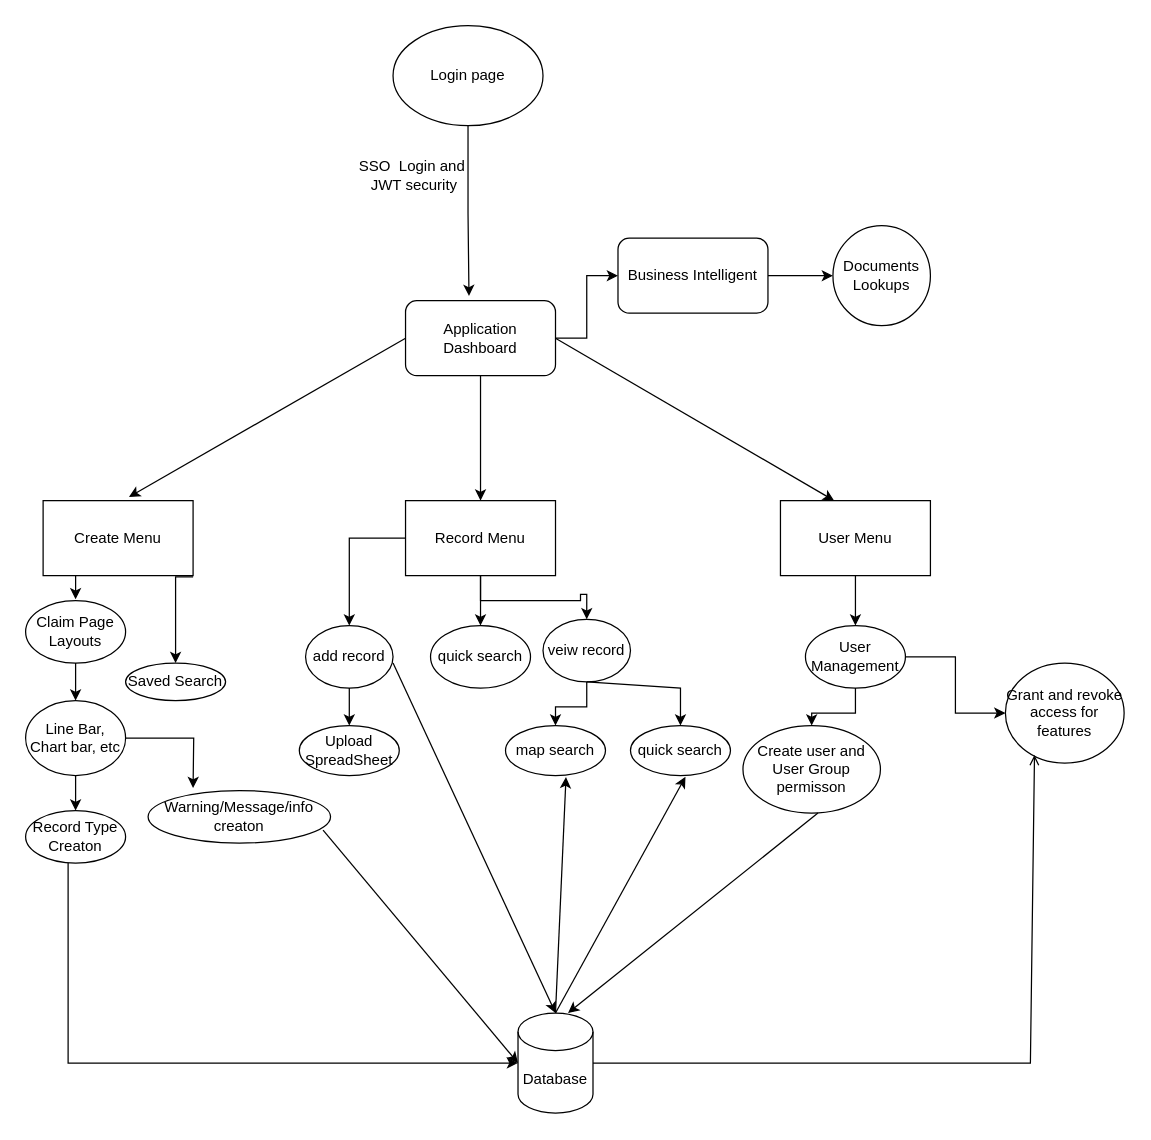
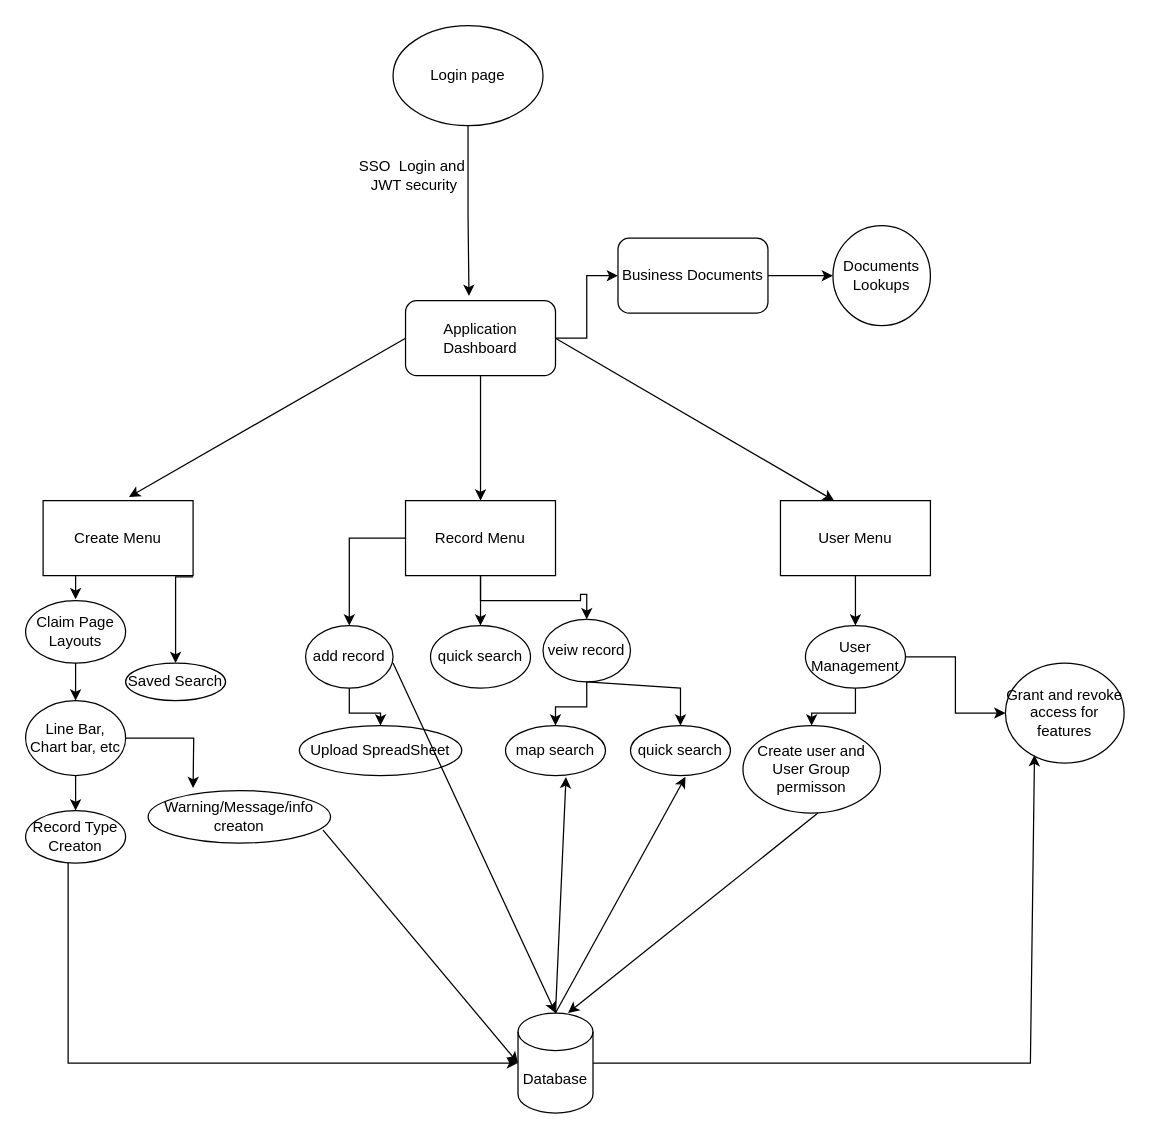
  <mxCell id="0" />
  <mxCell id="1" parent="0" />
  <mxCell id="2" value="" style="edgeStyle=orthogonalEdgeStyle;rounded=0;orthogonalLoop=1;jettySize=auto;html=1;entryX=0.423;entryY=-0.063;entryDx=0;entryDy=0;entryPerimeter=0;" parent="1" source="3" target="6" edge="1"><mxGeometry relative="1" as="geometry"><mxPoint x="374" y="180" as="targetPoint" /></mxGeometry></mxCell>
  <mxCell id="3" value="Login page" style="ellipse;whiteSpace=wrap;html=1;" parent="1" vertex="1"><mxGeometry x="314" y="20" width="120" height="80" as="geometry" /></mxCell>
  <mxCell id="4" value="" style="edgeStyle=orthogonalEdgeStyle;rounded=0;orthogonalLoop=1;jettySize=auto;html=1;" parent="1" source="6" target="15" edge="1"><mxGeometry relative="1" as="geometry" /></mxCell>
  <mxCell id="5" value="" style="edgeStyle=orthogonalEdgeStyle;rounded=0;orthogonalLoop=1;jettySize=auto;html=1;" parent="1" source="6" target="40" edge="1"><mxGeometry relative="1" as="geometry" /></mxCell>
  <mxCell id="6" value="Application Dashboard" style="rounded=1;whiteSpace=wrap;html=1;" parent="1" vertex="1"><mxGeometry x="324" y="240" width="120" height="60" as="geometry" /></mxCell>
  <mxCell id="7" value="" style="edgeStyle=orthogonalEdgeStyle;rounded=0;orthogonalLoop=1;jettySize=auto;html=1;" parent="1" edge="1"><mxGeometry relative="1" as="geometry"><mxPoint x="60" y="459" as="sourcePoint" /><mxPoint x="60" y="479" as="targetPoint" /></mxGeometry></mxCell>
  <mxCell id="8" value="" style="edgeStyle=orthogonalEdgeStyle;rounded=0;orthogonalLoop=1;jettySize=auto;html=1;" parent="1" target="31" edge="1"><mxGeometry relative="1" as="geometry"><mxPoint x="154" y="461" as="sourcePoint" /><mxPoint x="134" y="520" as="targetPoint" /><Array as="points"><mxPoint x="140" y="461" /></Array></mxGeometry></mxCell>
  <mxCell id="9" value="Create Menu" style="rounded=0;whiteSpace=wrap;html=1;" parent="1" vertex="1"><mxGeometry x="34" y="400" width="120" height="60" as="geometry" /></mxCell>
  <mxCell id="10" value="" style="edgeStyle=orthogonalEdgeStyle;rounded=0;orthogonalLoop=1;jettySize=auto;html=1;" parent="1" source="11" target="35" edge="1"><mxGeometry relative="1" as="geometry" /></mxCell>
  <mxCell id="11" value="User Menu" style="rounded=0;whiteSpace=wrap;html=1;" parent="1" vertex="1"><mxGeometry x="624" y="400" width="120" height="60" as="geometry" /></mxCell>
  <mxCell id="12" value="" style="edgeStyle=orthogonalEdgeStyle;rounded=0;orthogonalLoop=1;jettySize=auto;html=1;" parent="1" source="15" target="23" edge="1"><mxGeometry relative="1" as="geometry" /></mxCell>
  <mxCell id="13" value="" style="edgeStyle=orthogonalEdgeStyle;rounded=0;orthogonalLoop=1;jettySize=auto;html=1;" parent="1" source="15" target="25" edge="1"><mxGeometry relative="1" as="geometry" /></mxCell>
  <mxCell id="14" value="" style="edgeStyle=orthogonalEdgeStyle;rounded=0;orthogonalLoop=1;jettySize=auto;html=1;" parent="1" source="15" target="26" edge="1"><mxGeometry relative="1" as="geometry" /></mxCell>
  <mxCell id="15" value="Record Menu" style="rounded=0;whiteSpace=wrap;html=1;" parent="1" vertex="1"><mxGeometry x="324" y="400" width="120" height="60" as="geometry" /></mxCell>
  <mxCell id="16" value="" style="endArrow=classic;html=1;rounded=0;entryX=0.573;entryY=-0.05;entryDx=0;entryDy=0;entryPerimeter=0;exitX=0;exitY=0.5;exitDx=0;exitDy=0;" parent="1" source="6" target="9" edge="1"><mxGeometry width="50" height="50" relative="1" as="geometry"><mxPoint x="224" y="360" as="sourcePoint" /><mxPoint x="274" y="310" as="targetPoint" /></mxGeometry></mxCell>
  <mxCell id="17" value="" style="edgeStyle=orthogonalEdgeStyle;rounded=0;orthogonalLoop=1;jettySize=auto;html=1;" parent="1" source="18" target="21" edge="1"><mxGeometry relative="1" as="geometry" /></mxCell>
  <mxCell id="18" value="Claim Page Layouts" style="ellipse;whiteSpace=wrap;html=1;rounded=0;" parent="1" vertex="1"><mxGeometry x="20" y="480" width="80" height="50" as="geometry" /></mxCell>
  <mxCell id="19" value="" style="edgeStyle=orthogonalEdgeStyle;rounded=0;orthogonalLoop=1;jettySize=auto;html=1;" parent="1" source="21" target="42" edge="1"><mxGeometry relative="1" as="geometry" /></mxCell>
  <mxCell id="20" style="edgeStyle=orthogonalEdgeStyle;rounded=0;orthogonalLoop=1;jettySize=auto;html=1;" parent="1" source="21" edge="1"><mxGeometry relative="1" as="geometry"><mxPoint x="154" y="630" as="targetPoint" /></mxGeometry></mxCell>
  <mxCell id="21" value="Line Bar, Chart bar, etc" style="ellipse;whiteSpace=wrap;html=1;rounded=0;" parent="1" vertex="1"><mxGeometry x="20" y="560" width="80" height="60" as="geometry" /></mxCell>
  <mxCell id="22" value="" style="edgeStyle=orthogonalEdgeStyle;rounded=0;orthogonalLoop=1;jettySize=auto;html=1;" parent="1" source="23" target="27" edge="1"><mxGeometry relative="1" as="geometry" /></mxCell>
  <mxCell id="23" value="add record" style="ellipse;whiteSpace=wrap;html=1;rounded=0;" parent="1" vertex="1"><mxGeometry x="244" y="500" width="70" height="50" as="geometry" /></mxCell>
  <mxCell id="24" value="" style="edgeStyle=orthogonalEdgeStyle;rounded=0;orthogonalLoop=1;jettySize=auto;html=1;" parent="1" source="25" target="28" edge="1"><mxGeometry relative="1" as="geometry" /></mxCell>
  <mxCell id="25" value="veiw record" style="ellipse;whiteSpace=wrap;html=1;rounded=0;" parent="1" vertex="1"><mxGeometry x="434" y="495" width="70" height="50" as="geometry" /></mxCell>
  <mxCell id="26" value="quick search" style="ellipse;whiteSpace=wrap;html=1;rounded=0;" parent="1" vertex="1"><mxGeometry x="344" y="500" width="80" height="50" as="geometry" /></mxCell>
- <mxCell id="27" value="Upload SpreadSheet&lt;br&gt;" style="ellipse;whiteSpace=wrap;html=1;rounded=0;" parent="1" vertex="1"><mxGeometry x="239" y="580" width="80" height="40" as="geometry" /></mxCell>
+ <mxCell id="27" value="Upload SpreadSheet&lt;br&gt;" style="ellipse;whiteSpace=wrap;html=1;rounded=0;" parent="1" vertex="1"><mxGeometry x="239" y="580" width="130" height="40" as="geometry" /></mxCell>
  <mxCell id="28" value="map search" style="ellipse;whiteSpace=wrap;html=1;rounded=0;" parent="1" vertex="1"><mxGeometry x="404" y="580" width="80" height="40" as="geometry" /></mxCell>
  <mxCell id="29" value="quick search" style="ellipse;whiteSpace=wrap;html=1;rounded=0;" parent="1" vertex="1"><mxGeometry x="504" y="580" width="80" height="40" as="geometry" /></mxCell>
  <mxCell id="30" value="" style="endArrow=classic;html=1;rounded=0;entryX=0.5;entryY=0;entryDx=0;entryDy=0;exitX=0.5;exitY=1;exitDx=0;exitDy=0;" parent="1" source="25" target="29" edge="1"><mxGeometry width="50" height="50" relative="1" as="geometry"><mxPoint x="504" y="550" as="sourcePoint" /><mxPoint x="544" y="550" as="targetPoint" /><Array as="points"><mxPoint x="544" y="550" /></Array></mxGeometry></mxCell>
  <mxCell id="31" value="Saved Search" style="ellipse;whiteSpace=wrap;html=1;" parent="1" vertex="1"><mxGeometry x="100" y="530" width="80" height="30" as="geometry" /></mxCell>
  <mxCell id="32" value="SSO&amp;nbsp; Login and&lt;br&gt;&amp;nbsp;JWT security" style="text;html=1;align=center;verticalAlign=middle;resizable=0;points=[];autosize=1;strokeColor=none;fillColor=none;" parent="1" vertex="1"><mxGeometry x="274" y="120" width="110" height="40" as="geometry" /></mxCell>
  <mxCell id="33" value="" style="edgeStyle=orthogonalEdgeStyle;rounded=0;orthogonalLoop=1;jettySize=auto;html=1;" parent="1" source="35" target="36" edge="1"><mxGeometry relative="1" as="geometry" /></mxCell>
  <mxCell id="34" value="" style="edgeStyle=orthogonalEdgeStyle;rounded=0;orthogonalLoop=1;jettySize=auto;html=1;" parent="1" source="35" target="37" edge="1"><mxGeometry relative="1" as="geometry" /></mxCell>
  <mxCell id="35" value="User Management" style="ellipse;whiteSpace=wrap;html=1;rounded=0;" parent="1" vertex="1"><mxGeometry x="644" y="500" width="80" height="50" as="geometry" /></mxCell>
  <mxCell id="36" value="Create user and User Group permisson" style="ellipse;whiteSpace=wrap;html=1;rounded=0;" parent="1" vertex="1"><mxGeometry x="594" y="580" width="110" height="70" as="geometry" /></mxCell>
  <mxCell id="37" value="Grant and revoke access for features" style="ellipse;whiteSpace=wrap;html=1;rounded=0;" parent="1" vertex="1"><mxGeometry x="804" y="530" width="95" height="80" as="geometry" /></mxCell>
  <mxCell id="38" value="" style="endArrow=classic;html=1;rounded=0;entryX=0.573;entryY=-0.05;entryDx=0;entryDy=0;entryPerimeter=0;exitX=1;exitY=0.5;exitDx=0;exitDy=0;" parent="1" source="6" edge="1"><mxGeometry width="50" height="50" relative="1" as="geometry"><mxPoint x="884" y="295" as="sourcePoint" /><mxPoint x="667" y="400" as="targetPoint" /></mxGeometry></mxCell>
  <mxCell id="39" value="" style="edgeStyle=orthogonalEdgeStyle;rounded=0;orthogonalLoop=1;jettySize=auto;html=1;" parent="1" source="40" target="41" edge="1"><mxGeometry relative="1" as="geometry" /></mxCell>
- <mxCell id="40" value="Business Intelligent" style="rounded=1;whiteSpace=wrap;html=1;" parent="1" vertex="1"><mxGeometry x="494" y="190" width="120" height="60" as="geometry" /></mxCell>
+ <mxCell id="40" value="Business Documents" style="rounded=1;whiteSpace=wrap;html=1;" parent="1" vertex="1"><mxGeometry x="494" y="190" width="120" height="60" as="geometry" /></mxCell>
  <mxCell id="41" value="Documents Lookups" style="ellipse;whiteSpace=wrap;html=1;rounded=1;" parent="1" vertex="1"><mxGeometry x="666" y="180" width="78" height="80" as="geometry" /></mxCell>
  <mxCell id="42" value="Record Type Creaton" style="ellipse;whiteSpace=wrap;html=1;rounded=0;" parent="1" vertex="1"><mxGeometry x="20" y="648" width="80" height="42" as="geometry" /></mxCell>
  <mxCell id="43" value="Warning/Message/info creaton" style="ellipse;whiteSpace=wrap;html=1;rounded=0;" parent="1" vertex="1"><mxGeometry x="118" y="632" width="146" height="42" as="geometry" /></mxCell>
  <mxCell id="44" value="Database" style="shape=cylinder3;whiteSpace=wrap;html=1;boundedLbl=1;backgroundOutline=1;size=15;" vertex="1" parent="1"><mxGeometry x="414" y="810" width="60" height="80" as="geometry" /></mxCell>
  <mxCell id="45" value="" style="endArrow=classic;html=1;rounded=0;entryX=0;entryY=0.5;entryDx=0;entryDy=0;entryPerimeter=0;" edge="1" parent="1" target="44"><mxGeometry width="50" height="50" relative="1" as="geometry"><mxPoint x="54" y="690" as="sourcePoint" /><mxPoint x="100" y="830" as="targetPoint" /><Array as="points"><mxPoint x="54" y="850" /></Array></mxGeometry></mxCell>
  <mxCell id="46" value="" style="endArrow=classic;html=1;rounded=0;entryX=0.5;entryY=0;entryDx=0;entryDy=0;entryPerimeter=0;" edge="1" parent="1" target="44"><mxGeometry width="50" height="50" relative="1" as="geometry"><mxPoint x="314" y="530" as="sourcePoint" /><mxPoint x="364" y="480" as="targetPoint" /></mxGeometry></mxCell>
  <mxCell id="47" value="" style="endArrow=classic;html=1;rounded=0;entryX=0.605;entryY=1.03;entryDx=0;entryDy=0;entryPerimeter=0;" edge="1" parent="1" target="28"><mxGeometry width="50" height="50" relative="1" as="geometry"><mxPoint x="444" y="810" as="sourcePoint" /><mxPoint x="494" y="760" as="targetPoint" /></mxGeometry></mxCell>
  <mxCell id="48" value="" style="endArrow=classic;html=1;rounded=0;entryX=0.605;entryY=1.03;entryDx=0;entryDy=0;entryPerimeter=0;" edge="1" parent="1"><mxGeometry width="50" height="50" relative="1" as="geometry"><mxPoint x="444" y="810" as="sourcePoint" /><mxPoint x="548" y="621" as="targetPoint" /></mxGeometry></mxCell>
  <mxCell id="49" value="" style="endArrow=classic;html=1;rounded=0;" edge="1" parent="1"><mxGeometry width="50" height="50" relative="1" as="geometry"><mxPoint x="654" y="650" as="sourcePoint" /><mxPoint x="454" y="810" as="targetPoint" /></mxGeometry></mxCell>
- <mxCell id="50" value="" style="endArrow=open;html=1;rounded=0;entryX=0.245;entryY=0.92;entryDx=0;entryDy=0;exitX=1;exitY=0.5;exitDx=0;exitDy=0;exitPerimeter=0;entryPerimeter=0;" edge="1" parent="1" source="44" target="37"><mxGeometry width="50" height="50" relative="1" as="geometry"><mxPoint x="474" y="829" as="sourcePoint" /><mxPoint x="578" y="640" as="targetPoint" /><Array as="points"><mxPoint x="824" y="850" /></Array></mxGeometry></mxCell>
+ <mxCell id="50" value="" style="endArrow=classic;html=1;rounded=0;entryX=0.245;entryY=0.92;entryDx=0;entryDy=0;exitX=1;exitY=0.5;exitDx=0;exitDy=0;exitPerimeter=0;entryPerimeter=0;" edge="1" parent="1" source="44" target="37"><mxGeometry width="50" height="50" relative="1" as="geometry"><mxPoint x="474" y="829" as="sourcePoint" /><mxPoint x="578" y="640" as="targetPoint" /><Array as="points"><mxPoint x="824" y="850" /></Array></mxGeometry></mxCell>
  <mxCell id="51" value="" style="endArrow=classic;html=1;rounded=0;exitX=0.959;exitY=0.752;exitDx=0;exitDy=0;exitPerimeter=0;" edge="1" parent="1" source="43"><mxGeometry width="50" height="50" relative="1" as="geometry"><mxPoint x="254" y="660" as="sourcePoint" /><mxPoint x="414" y="850" as="targetPoint" /></mxGeometry></mxCell>
